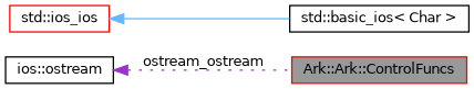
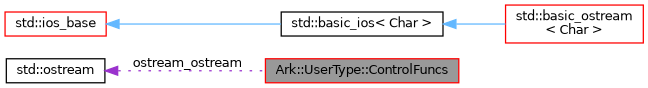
  digraph {
    rankdir=LR
    node [color=red fillcolor=white fontname=Helvetica fontsize=10 shape=box style=filled]
    edge [color=steelblue1 dir=back fontname=Helvetica fontsize=10 labelfontname=Helvetica labelfontsize=10 style=solid]
-   n1 [fillcolor=grey60 fontcolor=black height=0.2 label="Ark::Ark::ControlFuncs" width=0.4]
-   n2 [color=black height=0.2 label="ios::ostream" width=0.4]
+   n1 [fillcolor=grey60 fontcolor=black height=0.2 label="Ark::UserType::ControlFuncs" width=0.4]
+   n2 [color=black height=0.2 label="std::ostream" width=0.4]
+   n3 [height=0.2 label="std::basic_ostream\l\< Char \>" width=0.4]
    n4 [color=black height=0.2 label="std::basic_ios\< Char \>" width=0.4]
-   n5 [height=0.2 label="std::ios_ios" width=0.4]
+   n5 [height=0.2 label="std::ios_base" width=0.4]
    n2 -> n1 [color=darkorchid3 label=" ostream_ostream" style=dotted]
+   n4 -> n3
    n5 -> n4
  }
